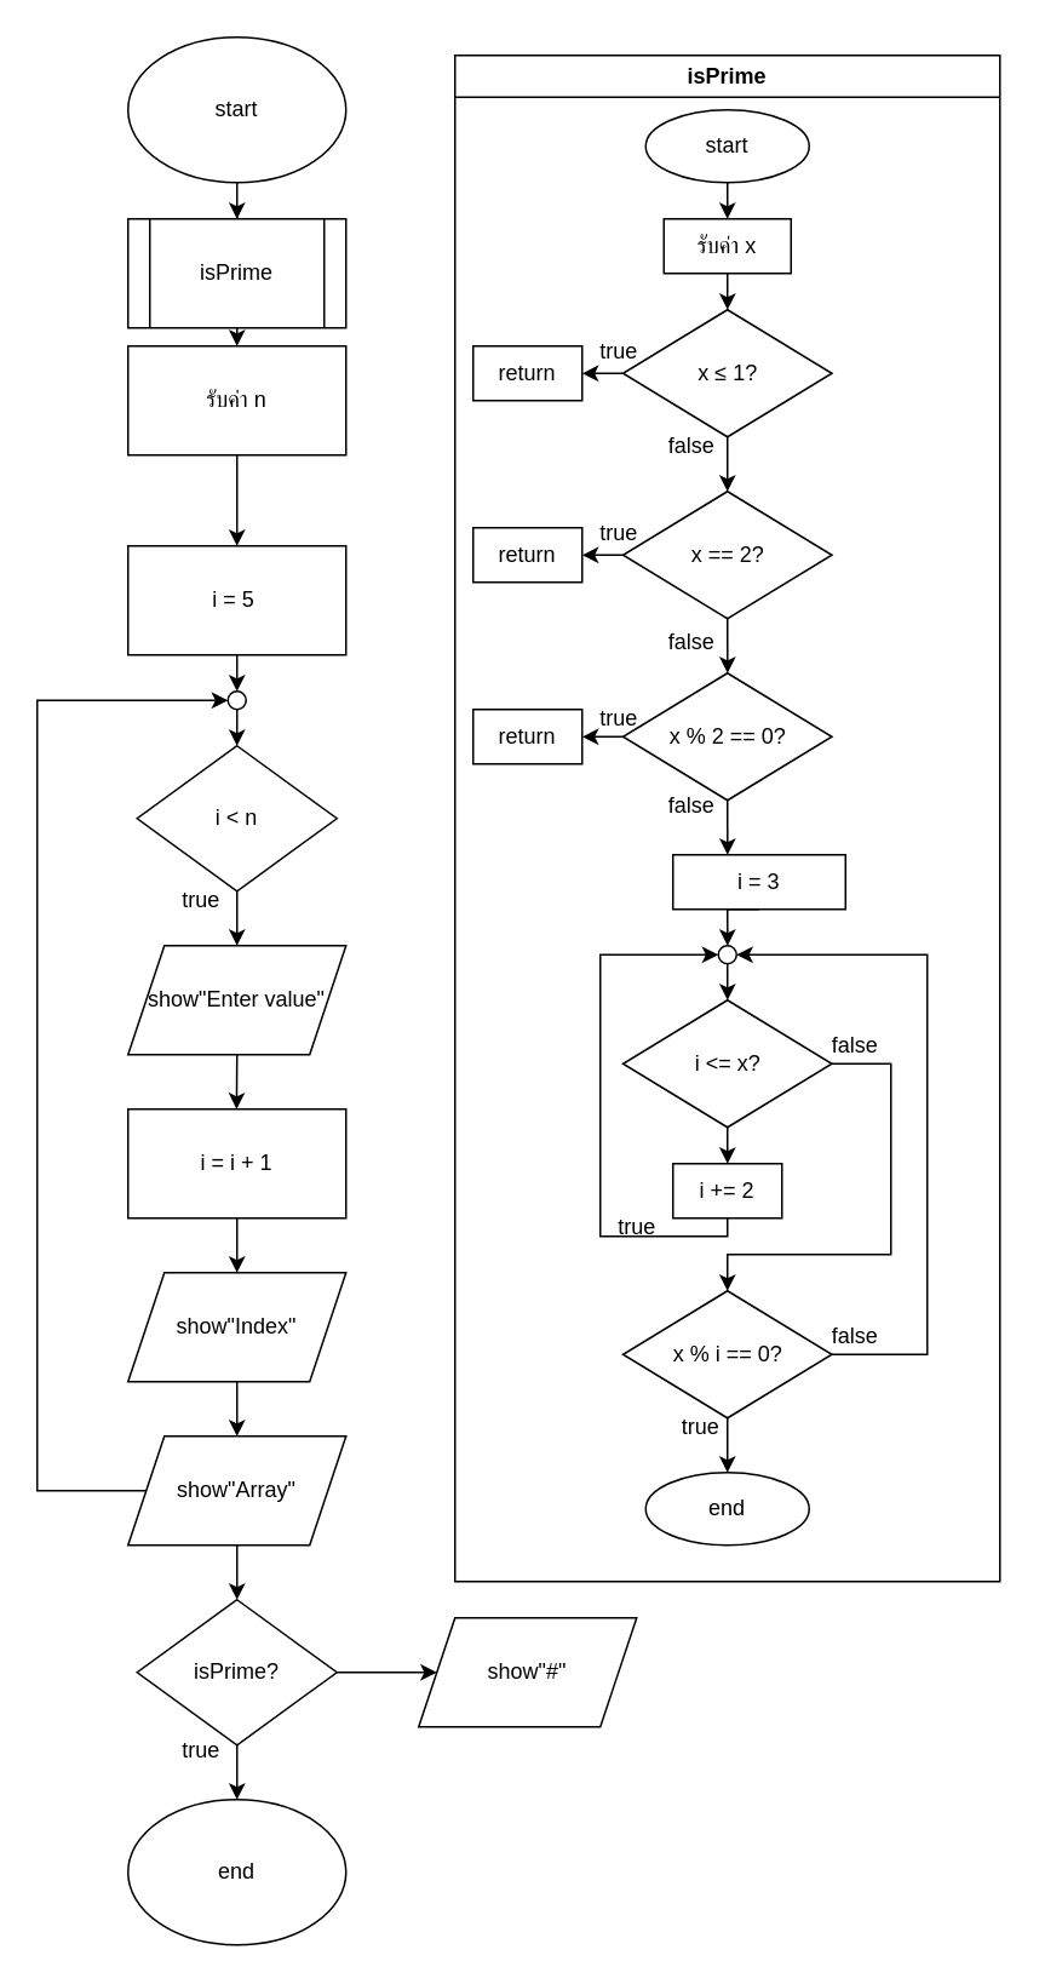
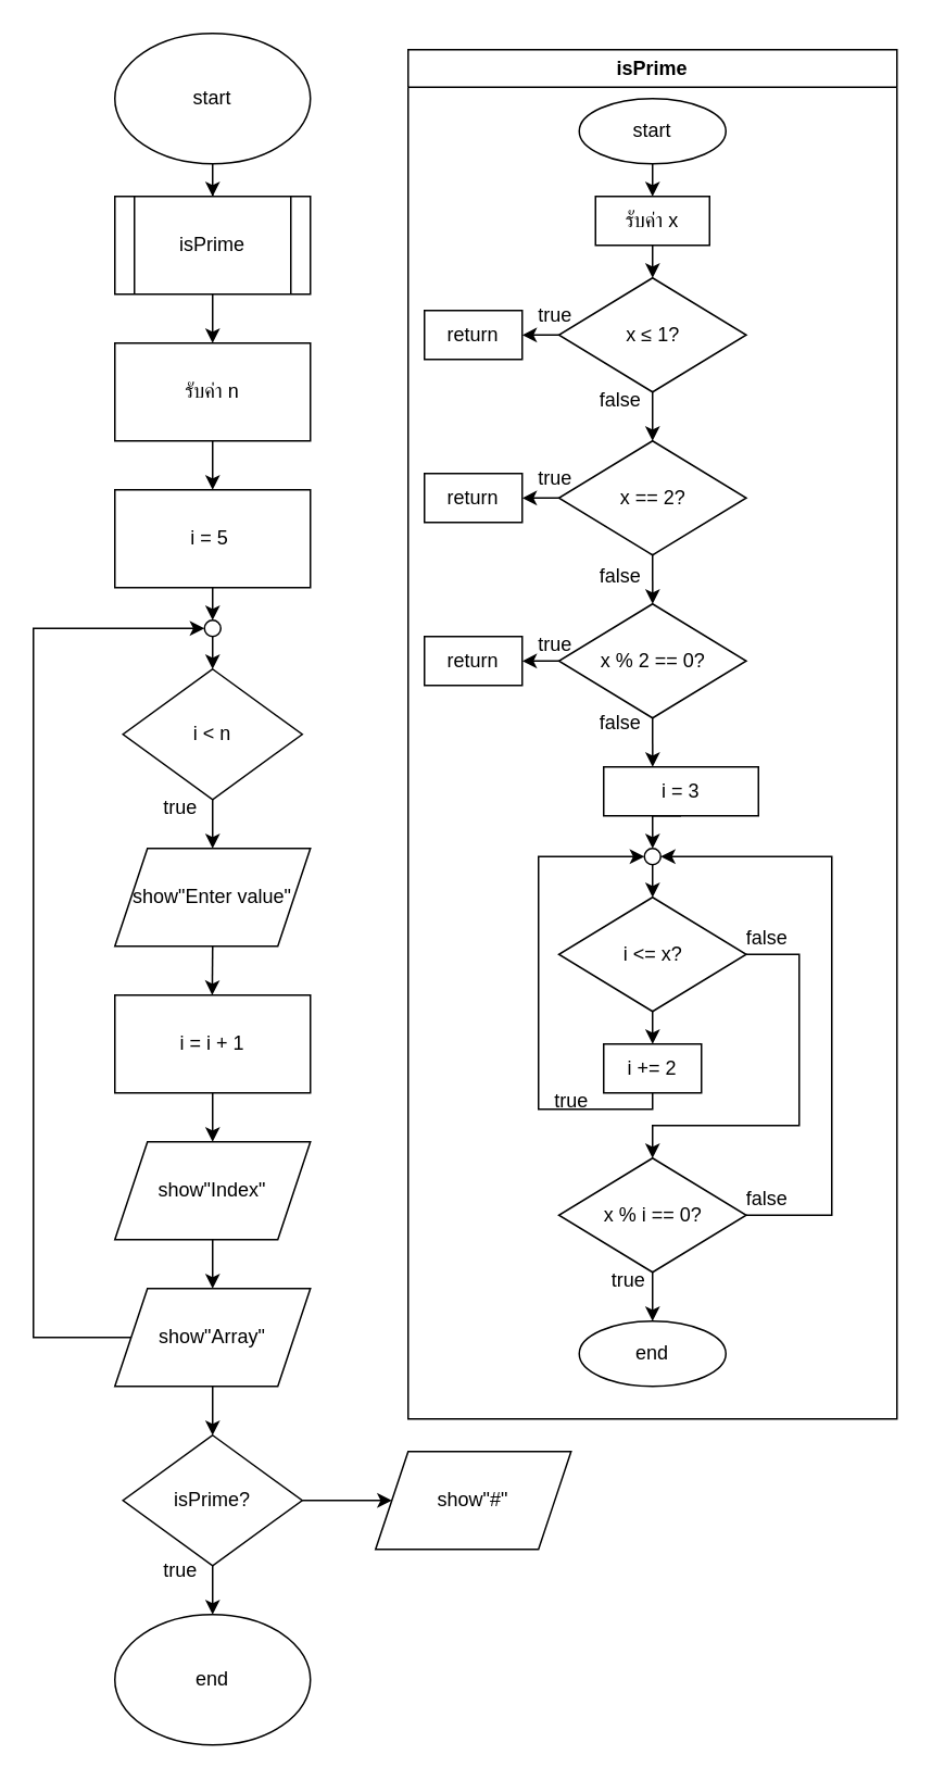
  <mxCell id="0" />
  <mxCell id="1" parent="0" />
  <mxCell id="2" style="edgeStyle=orthogonalEdgeStyle;rounded=0;orthogonalLoop=1;jettySize=auto;html=1;exitX=0.5;exitY=1;exitDx=0;exitDy=0;" edge="1" parent="1" source="3" target="24"><mxGeometry relative="1" as="geometry" /></mxCell>
  <mxCell id="3" value="start" style="ellipse;whiteSpace=wrap;html=1;" vertex="1" parent="1"><mxGeometry x="70" y="20" width="120" height="80" as="geometry" /></mxCell>
  <mxCell id="4" style="edgeStyle=orthogonalEdgeStyle;rounded=0;orthogonalLoop=1;jettySize=auto;html=1;exitX=0.5;exitY=1;exitDx=0;exitDy=0;" edge="1" parent="1" source="5"><mxGeometry relative="1" as="geometry"><mxPoint x="130" y="410" as="targetPoint" /><Array as="points"><mxPoint x="130" y="400" /><mxPoint x="130" y="400" /></Array></mxGeometry></mxCell>
  <mxCell id="5" value="" style="ellipse;whiteSpace=wrap;html=1;aspect=fixed;" vertex="1" parent="1"><mxGeometry x="125" y="380" width="10" height="10" as="geometry" /></mxCell>
  <mxCell id="6" style="edgeStyle=orthogonalEdgeStyle;rounded=0;orthogonalLoop=1;jettySize=auto;html=1;exitX=0.5;exitY=1;exitDx=0;exitDy=0;" edge="1" parent="1" source="7"><mxGeometry relative="1" as="geometry"><mxPoint x="130" y="520" as="targetPoint" /></mxGeometry></mxCell>
  <mxCell id="7" value="&amp;nbsp;i &amp;lt; n&amp;nbsp;" style="rhombus;whiteSpace=wrap;html=1;" vertex="1" parent="1"><mxGeometry x="75" y="410" width="110" height="80" as="geometry" /></mxCell>
  <mxCell id="8" value="true" style="text;html=1;align=center;verticalAlign=middle;resizable=0;points=[];autosize=1;strokeColor=none;fillColor=none;" vertex="1" parent="1"><mxGeometry x="90" y="480" width="40" height="30" as="geometry" /></mxCell>
  <mxCell id="9" style="edgeStyle=orthogonalEdgeStyle;rounded=0;orthogonalLoop=1;jettySize=auto;html=1;exitX=0.5;exitY=1;exitDx=0;exitDy=0;" edge="1" parent="1" source="10"><mxGeometry relative="1" as="geometry"><mxPoint x="130" y="380" as="targetPoint" /></mxGeometry></mxCell>
  <mxCell id="10" value="i = 5&amp;nbsp;" style="rounded=0;whiteSpace=wrap;html=1;" vertex="1" parent="1"><mxGeometry x="70" y="300" width="120" height="60" as="geometry" /></mxCell>
  <mxCell id="11" style="edgeStyle=orthogonalEdgeStyle;rounded=0;orthogonalLoop=1;jettySize=auto;html=1;exitX=0.5;exitY=1;exitDx=0;exitDy=0;" edge="1" parent="1" source="12"><mxGeometry relative="1" as="geometry"><mxPoint x="129.759" y="610" as="targetPoint" /></mxGeometry></mxCell>
  <mxCell id="12" value="show&quot;Enter value&quot;" style="shape=parallelogram;perimeter=parallelogramPerimeter;whiteSpace=wrap;html=1;fixedSize=1;" vertex="1" parent="1"><mxGeometry x="70" y="520" width="120" height="60" as="geometry" /></mxCell>
  <mxCell id="13" style="edgeStyle=orthogonalEdgeStyle;rounded=0;orthogonalLoop=1;jettySize=auto;html=1;exitX=0.5;exitY=1;exitDx=0;exitDy=0;" edge="1" parent="1" source="14"><mxGeometry relative="1" as="geometry"><mxPoint x="130" y="700" as="targetPoint" /></mxGeometry></mxCell>
  <mxCell id="14" value="i = i + 1" style="rounded=0;whiteSpace=wrap;html=1;" vertex="1" parent="1"><mxGeometry x="70" y="610" width="120" height="60" as="geometry" /></mxCell>
  <mxCell id="15" style="edgeStyle=orthogonalEdgeStyle;rounded=0;orthogonalLoop=1;jettySize=auto;html=1;exitX=0.5;exitY=1;exitDx=0;exitDy=0;" edge="1" parent="1" source="16"><mxGeometry relative="1" as="geometry"><mxPoint x="130" y="790" as="targetPoint" /></mxGeometry></mxCell>
  <mxCell id="16" value="show&quot;Index&quot;" style="shape=parallelogram;perimeter=parallelogramPerimeter;whiteSpace=wrap;html=1;fixedSize=1;" vertex="1" parent="1"><mxGeometry x="70" y="700" width="120" height="60" as="geometry" /></mxCell>
  <mxCell id="17" style="edgeStyle=orthogonalEdgeStyle;rounded=0;orthogonalLoop=1;jettySize=auto;html=1;exitX=0.5;exitY=1;exitDx=0;exitDy=0;" edge="1" parent="1" source="19"><mxGeometry relative="1" as="geometry"><mxPoint x="130" y="880" as="targetPoint" /></mxGeometry></mxCell>
  <mxCell id="18" style="edgeStyle=orthogonalEdgeStyle;rounded=0;orthogonalLoop=1;jettySize=auto;html=1;exitX=0;exitY=0.5;exitDx=0;exitDy=0;entryX=0;entryY=0.5;entryDx=0;entryDy=0;" edge="1" parent="1" source="19" target="5"><mxGeometry relative="1" as="geometry"><Array as="points"><mxPoint x="20" y="820" /><mxPoint x="20" y="385" /></Array></mxGeometry></mxCell>
  <mxCell id="19" value="show&quot;Array&quot;" style="shape=parallelogram;perimeter=parallelogramPerimeter;whiteSpace=wrap;html=1;fixedSize=1;" vertex="1" parent="1"><mxGeometry x="70" y="790" width="120" height="60" as="geometry" /></mxCell>
  <mxCell id="20" style="edgeStyle=orthogonalEdgeStyle;rounded=0;orthogonalLoop=1;jettySize=auto;html=1;exitX=0.5;exitY=1;exitDx=0;exitDy=0;" edge="1" parent="1" source="22"><mxGeometry relative="1" as="geometry"><mxPoint x="130" y="990" as="targetPoint" /></mxGeometry></mxCell>
  <mxCell id="21" style="edgeStyle=orthogonalEdgeStyle;rounded=0;orthogonalLoop=1;jettySize=auto;html=1;exitX=1;exitY=0.5;exitDx=0;exitDy=0;" edge="1" parent="1" source="22" target="28"><mxGeometry relative="1" as="geometry"><mxPoint x="230" y="920" as="targetPoint" /></mxGeometry></mxCell>
  <mxCell id="22" value="isPrime?" style="rhombus;whiteSpace=wrap;html=1;" vertex="1" parent="1"><mxGeometry x="75" y="880" width="110" height="80" as="geometry" /></mxCell>
  <mxCell id="23" style="edgeStyle=orthogonalEdgeStyle;rounded=0;orthogonalLoop=1;jettySize=auto;html=1;exitX=0.5;exitY=1;exitDx=0;exitDy=0;entryX=0.5;entryY=0;entryDx=0;entryDy=0;" edge="1" parent="1" source="24" target="26"><mxGeometry relative="1" as="geometry" /></mxCell>
  <mxCell id="24" value="isPrime" style="shape=process;whiteSpace=wrap;html=1;backgroundOutline=1;" vertex="1" parent="1"><mxGeometry x="70" y="120" width="120" height="60" as="geometry" /></mxCell>
  <mxCell id="25" style="edgeStyle=orthogonalEdgeStyle;rounded=0;orthogonalLoop=1;jettySize=auto;html=1;exitX=0.5;exitY=1;exitDx=0;exitDy=0;entryX=0.5;entryY=0;entryDx=0;entryDy=0;" edge="1" parent="1" source="26" target="10"><mxGeometry relative="1" as="geometry" /></mxCell>
- <mxCell id="26" value="รับค่า n" style="rounded=0;whiteSpace=wrap;html=1;" vertex="1" parent="1"><mxGeometry x="70" y="190" width="120" height="60" as="geometry" /></mxCell>
+ <mxCell id="26" value="รับค่า n" style="rounded=0;whiteSpace=wrap;html=1;" vertex="1" parent="1"><mxGeometry x="70" y="210" width="120" height="60" as="geometry" /></mxCell>
  <mxCell id="27" value="true" style="text;html=1;align=center;verticalAlign=middle;resizable=0;points=[];autosize=1;strokeColor=none;fillColor=none;" vertex="1" parent="1"><mxGeometry x="90" y="948" width="40" height="30" as="geometry" /></mxCell>
  <mxCell id="28" value="show&quot;#&quot;" style="shape=parallelogram;perimeter=parallelogramPerimeter;whiteSpace=wrap;html=1;fixedSize=1;" vertex="1" parent="1"><mxGeometry x="230" y="890" width="120" height="60" as="geometry" /></mxCell>
  <mxCell id="29" value="end" style="ellipse;whiteSpace=wrap;html=1;" vertex="1" parent="1"><mxGeometry x="70" y="990" width="120" height="80" as="geometry" /></mxCell>
  <mxCell id="30" value="isPrime" style="swimlane;whiteSpace=wrap;html=1;" vertex="1" parent="1"><mxGeometry x="250" y="30" width="300" height="840" as="geometry" /></mxCell>
  <mxCell id="31" style="edgeStyle=orthogonalEdgeStyle;rounded=0;orthogonalLoop=1;jettySize=auto;html=1;exitX=0.5;exitY=1;exitDx=0;exitDy=0;entryX=0.5;entryY=0;entryDx=0;entryDy=0;" edge="1" parent="30" source="32" target="34"><mxGeometry relative="1" as="geometry" /></mxCell>
  <mxCell id="32" value="start" style="ellipse;whiteSpace=wrap;html=1;" vertex="1" parent="30"><mxGeometry x="105" y="30" width="90" height="40" as="geometry" /></mxCell>
  <mxCell id="33" style="edgeStyle=orthogonalEdgeStyle;rounded=0;orthogonalLoop=1;jettySize=auto;html=1;exitX=0.5;exitY=1;exitDx=0;exitDy=0;" edge="1" parent="30" source="34"><mxGeometry relative="1" as="geometry"><mxPoint x="150.048" y="140" as="targetPoint" /></mxGeometry></mxCell>
  <mxCell id="34" value="รับค่า x" style="rounded=0;whiteSpace=wrap;html=1;" vertex="1" parent="30"><mxGeometry x="115" y="90" width="70" height="30" as="geometry" /></mxCell>
  <mxCell id="35" style="edgeStyle=orthogonalEdgeStyle;rounded=0;orthogonalLoop=1;jettySize=auto;html=1;exitX=0.5;exitY=1;exitDx=0;exitDy=0;" edge="1" parent="30" source="37"><mxGeometry relative="1" as="geometry"><mxPoint x="150" y="240" as="targetPoint" /></mxGeometry></mxCell>
  <mxCell id="36" style="edgeStyle=orthogonalEdgeStyle;rounded=0;orthogonalLoop=1;jettySize=auto;html=1;exitX=0;exitY=0.5;exitDx=0;exitDy=0;" edge="1" parent="30" source="37"><mxGeometry relative="1" as="geometry"><mxPoint x="70" y="175.048" as="targetPoint" /></mxGeometry></mxCell>
  <mxCell id="37" value="x ≤ 1?" style="rhombus;whiteSpace=wrap;html=1;" vertex="1" parent="30"><mxGeometry x="92.5" y="140" width="115" height="70" as="geometry" /></mxCell>
  <mxCell id="38" value="false" style="text;html=1;align=center;verticalAlign=middle;resizable=0;points=[];autosize=1;strokeColor=none;fillColor=none;" vertex="1" parent="30"><mxGeometry x="105" y="200" width="50" height="30" as="geometry" /></mxCell>
  <mxCell id="39" value="return" style="rounded=0;whiteSpace=wrap;html=1;" vertex="1" parent="30"><mxGeometry x="10" y="160" width="60" height="30" as="geometry" /></mxCell>
  <mxCell id="40" style="edgeStyle=orthogonalEdgeStyle;rounded=0;orthogonalLoop=1;jettySize=auto;html=1;exitX=0.5;exitY=1;exitDx=0;exitDy=0;" edge="1" parent="30" source="42"><mxGeometry relative="1" as="geometry"><mxPoint x="150.048" y="340" as="targetPoint" /></mxGeometry></mxCell>
  <mxCell id="41" style="edgeStyle=orthogonalEdgeStyle;rounded=0;orthogonalLoop=1;jettySize=auto;html=1;exitX=0;exitY=0.5;exitDx=0;exitDy=0;" edge="1" parent="30" source="42"><mxGeometry relative="1" as="geometry"><mxPoint x="70" y="275.048" as="targetPoint" /></mxGeometry></mxCell>
  <mxCell id="42" value="x == 2?" style="rhombus;whiteSpace=wrap;html=1;" vertex="1" parent="30"><mxGeometry x="92.5" y="240" width="115" height="70" as="geometry" /></mxCell>
  <mxCell id="43" value="return" style="rounded=0;whiteSpace=wrap;html=1;" vertex="1" parent="30"><mxGeometry x="10" y="260" width="60" height="30" as="geometry" /></mxCell>
  <mxCell id="44" style="edgeStyle=orthogonalEdgeStyle;rounded=0;orthogonalLoop=1;jettySize=auto;html=1;exitX=0.5;exitY=1;exitDx=0;exitDy=0;" edge="1" parent="30" source="46"><mxGeometry relative="1" as="geometry"><mxPoint x="150.048" y="440" as="targetPoint" /></mxGeometry></mxCell>
  <mxCell id="45" style="edgeStyle=orthogonalEdgeStyle;rounded=0;orthogonalLoop=1;jettySize=auto;html=1;exitX=0;exitY=0.5;exitDx=0;exitDy=0;" edge="1" parent="30" source="46"><mxGeometry relative="1" as="geometry"><mxPoint x="70" y="375.048" as="targetPoint" /></mxGeometry></mxCell>
  <mxCell id="46" value="x % 2 == 0?" style="rhombus;whiteSpace=wrap;html=1;" vertex="1" parent="30"><mxGeometry x="92.5" y="340" width="115" height="70" as="geometry" /></mxCell>
  <mxCell id="47" value="return" style="rounded=0;whiteSpace=wrap;html=1;" vertex="1" parent="30"><mxGeometry x="10" y="360" width="60" height="30" as="geometry" /></mxCell>
  <mxCell id="48" value="true" style="text;html=1;align=center;verticalAlign=middle;resizable=0;points=[];autosize=1;strokeColor=none;fillColor=none;" vertex="1" parent="30"><mxGeometry x="70" y="350" width="40" height="30" as="geometry" /></mxCell>
  <mxCell id="49" style="edgeStyle=orthogonalEdgeStyle;rounded=0;orthogonalLoop=1;jettySize=auto;html=1;exitX=0.5;exitY=1;exitDx=0;exitDy=0;" edge="1" parent="30" source="50"><mxGeometry relative="1" as="geometry"><mxPoint x="150.048" y="490" as="targetPoint" /></mxGeometry></mxCell>
  <mxCell id="50" value="i = 3" style="rounded=0;whiteSpace=wrap;html=1;" vertex="1" parent="30"><mxGeometry x="120" y="440" width="95" height="30" as="geometry" /></mxCell>
  <mxCell id="51" style="edgeStyle=orthogonalEdgeStyle;rounded=0;orthogonalLoop=1;jettySize=auto;html=1;exitX=0.5;exitY=1;exitDx=0;exitDy=0;" edge="1" parent="30" source="53"><mxGeometry relative="1" as="geometry"><mxPoint x="150.048" y="610" as="targetPoint" /></mxGeometry></mxCell>
  <mxCell id="52" style="edgeStyle=orthogonalEdgeStyle;rounded=0;orthogonalLoop=1;jettySize=auto;html=1;exitX=1;exitY=0.5;exitDx=0;exitDy=0;entryX=0.5;entryY=0;entryDx=0;entryDy=0;" edge="1" parent="30" source="53" target="57"><mxGeometry relative="1" as="geometry"><Array as="points"><mxPoint x="240" y="555" /><mxPoint x="240" y="660" /><mxPoint x="150" y="660" /></Array></mxGeometry></mxCell>
  <mxCell id="53" value="i &amp;lt;= x?" style="rhombus;whiteSpace=wrap;html=1;" vertex="1" parent="30"><mxGeometry x="92.5" y="520" width="115" height="70" as="geometry" /></mxCell>
  <mxCell id="54" style="edgeStyle=orthogonalEdgeStyle;rounded=0;orthogonalLoop=1;jettySize=auto;html=1;exitX=0.5;exitY=1;exitDx=0;exitDy=0;" edge="1" parent="30" source="55"><mxGeometry relative="1" as="geometry"><mxPoint x="150.048" y="520" as="targetPoint" /></mxGeometry></mxCell>
  <mxCell id="55" value="" style="ellipse;whiteSpace=wrap;html=1;aspect=fixed;" vertex="1" parent="30"><mxGeometry x="145" y="490" width="10" height="10" as="geometry" /></mxCell>
  <mxCell id="56" style="edgeStyle=orthogonalEdgeStyle;rounded=0;orthogonalLoop=1;jettySize=auto;html=1;exitX=0.5;exitY=1;exitDx=0;exitDy=0;" edge="1" parent="30" source="57"><mxGeometry relative="1" as="geometry"><mxPoint x="150" y="780" as="targetPoint" /></mxGeometry></mxCell>
  <mxCell id="57" value="x % i == 0?" style="rhombus;whiteSpace=wrap;html=1;" vertex="1" parent="30"><mxGeometry x="92.5" y="680" width="115" height="70" as="geometry" /></mxCell>
  <mxCell id="58" value="end" style="ellipse;whiteSpace=wrap;html=1;" vertex="1" parent="30"><mxGeometry x="105" y="780" width="90" height="40" as="geometry" /></mxCell>
  <mxCell id="59" value="true" style="text;html=1;align=center;verticalAlign=middle;resizable=0;points=[];autosize=1;strokeColor=none;fillColor=none;" vertex="1" parent="30"><mxGeometry x="115" y="740" width="40" height="30" as="geometry" /></mxCell>
  <mxCell id="60" style="edgeStyle=orthogonalEdgeStyle;rounded=0;orthogonalLoop=1;jettySize=auto;html=1;exitX=0.5;exitY=1;exitDx=0;exitDy=0;entryX=0;entryY=0.5;entryDx=0;entryDy=0;" edge="1" parent="30" source="61" target="55"><mxGeometry relative="1" as="geometry"><Array as="points"><mxPoint x="150" y="650" /><mxPoint x="80" y="650" /><mxPoint x="80" y="495" /></Array></mxGeometry></mxCell>
  <mxCell id="61" value="i += 2" style="rounded=0;whiteSpace=wrap;html=1;" vertex="1" parent="30"><mxGeometry x="120" y="610" width="60" height="30" as="geometry" /></mxCell>
  <mxCell id="62" value="true" style="text;html=1;align=center;verticalAlign=middle;resizable=0;points=[];autosize=1;strokeColor=none;fillColor=none;" vertex="1" parent="30"><mxGeometry x="80" y="630" width="40" height="30" as="geometry" /></mxCell>
  <mxCell id="63" value="false" style="text;html=1;align=center;verticalAlign=middle;resizable=0;points=[];autosize=1;strokeColor=none;fillColor=none;" vertex="1" parent="30"><mxGeometry x="195" y="530" width="50" height="30" as="geometry" /></mxCell>
  <mxCell id="64" style="edgeStyle=orthogonalEdgeStyle;rounded=0;orthogonalLoop=1;jettySize=auto;html=1;exitX=1;exitY=0.5;exitDx=0;exitDy=0;" edge="1" parent="30" source="57" target="55"><mxGeometry relative="1" as="geometry"><Array as="points"><mxPoint x="260" y="715" /><mxPoint x="260" y="495" /></Array></mxGeometry></mxCell>
  <mxCell id="65" value="false" style="text;html=1;align=center;verticalAlign=middle;resizable=0;points=[];autosize=1;strokeColor=none;fillColor=none;" vertex="1" parent="30"><mxGeometry x="195" y="690" width="50" height="30" as="geometry" /></mxCell>
  <mxCell id="66" value="false" style="text;html=1;align=center;verticalAlign=middle;resizable=0;points=[];autosize=1;strokeColor=none;fillColor=none;" vertex="1" parent="1"><mxGeometry x="355" y="338" width="50" height="30" as="geometry" /></mxCell>
  <mxCell id="67" value="true" style="text;html=1;align=center;verticalAlign=middle;resizable=0;points=[];autosize=1;strokeColor=none;fillColor=none;" vertex="1" parent="1"><mxGeometry x="320" y="178" width="40" height="30" as="geometry" /></mxCell>
  <mxCell id="68" value="true" style="text;html=1;align=center;verticalAlign=middle;resizable=0;points=[];autosize=1;strokeColor=none;fillColor=none;" vertex="1" parent="1"><mxGeometry x="320" y="278" width="40" height="30" as="geometry" /></mxCell>
  <mxCell id="69" value="false" style="text;html=1;align=center;verticalAlign=middle;resizable=0;points=[];autosize=1;strokeColor=none;fillColor=none;" vertex="1" parent="1"><mxGeometry x="355" y="428" width="50" height="30" as="geometry" /></mxCell>
